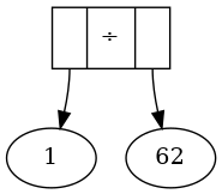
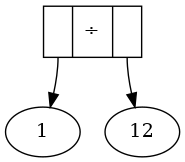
  strict digraph {
-   n1 [label=62]
+   n1 [label=12]
    n2 [label=1]
    n3 [label="<0>|&divide;|<1>" shape=record]
    n3 -> n1 [tailport=1]
    n3 -> n2 [tailport=0]
  }
